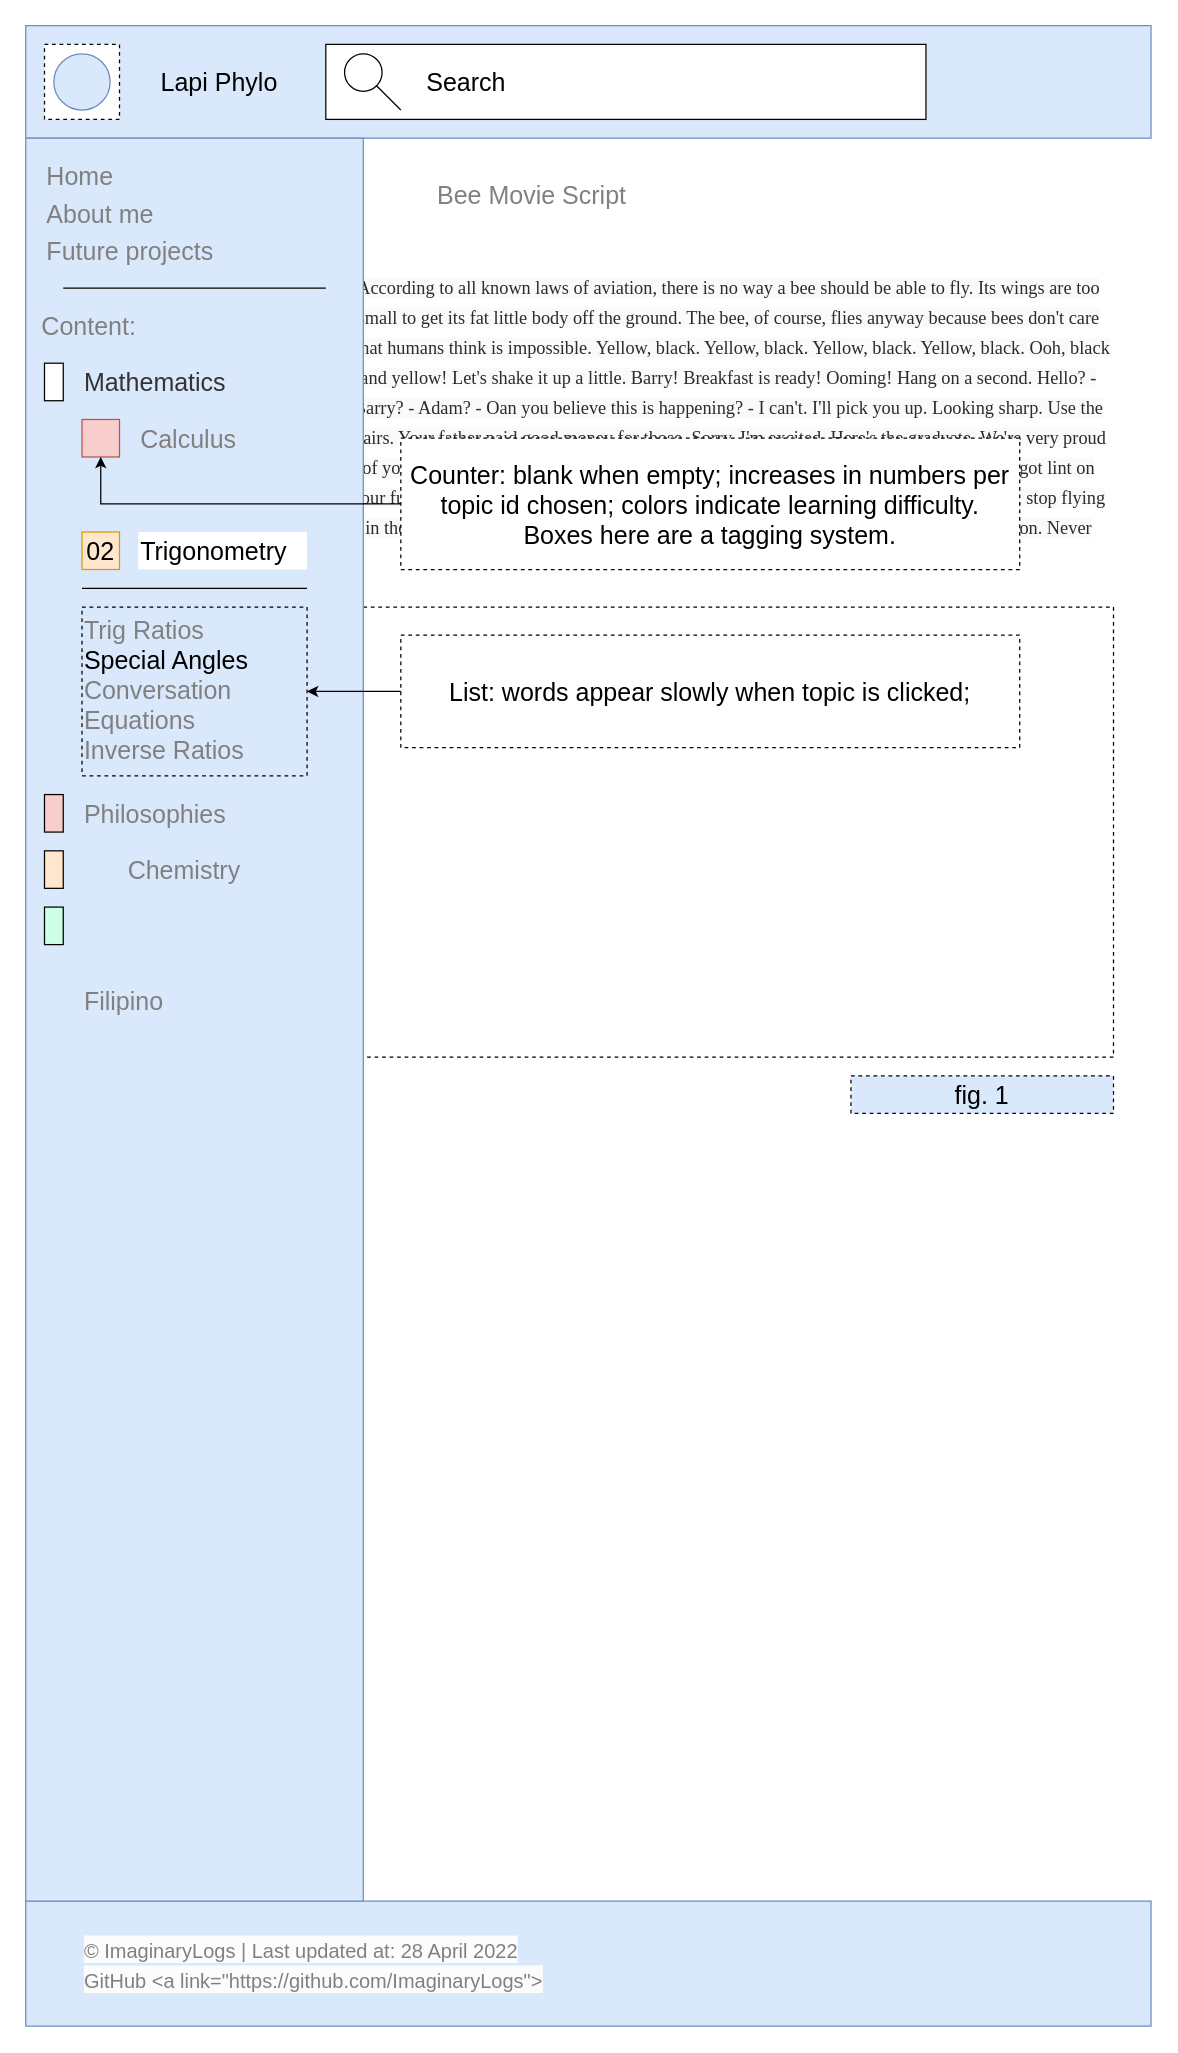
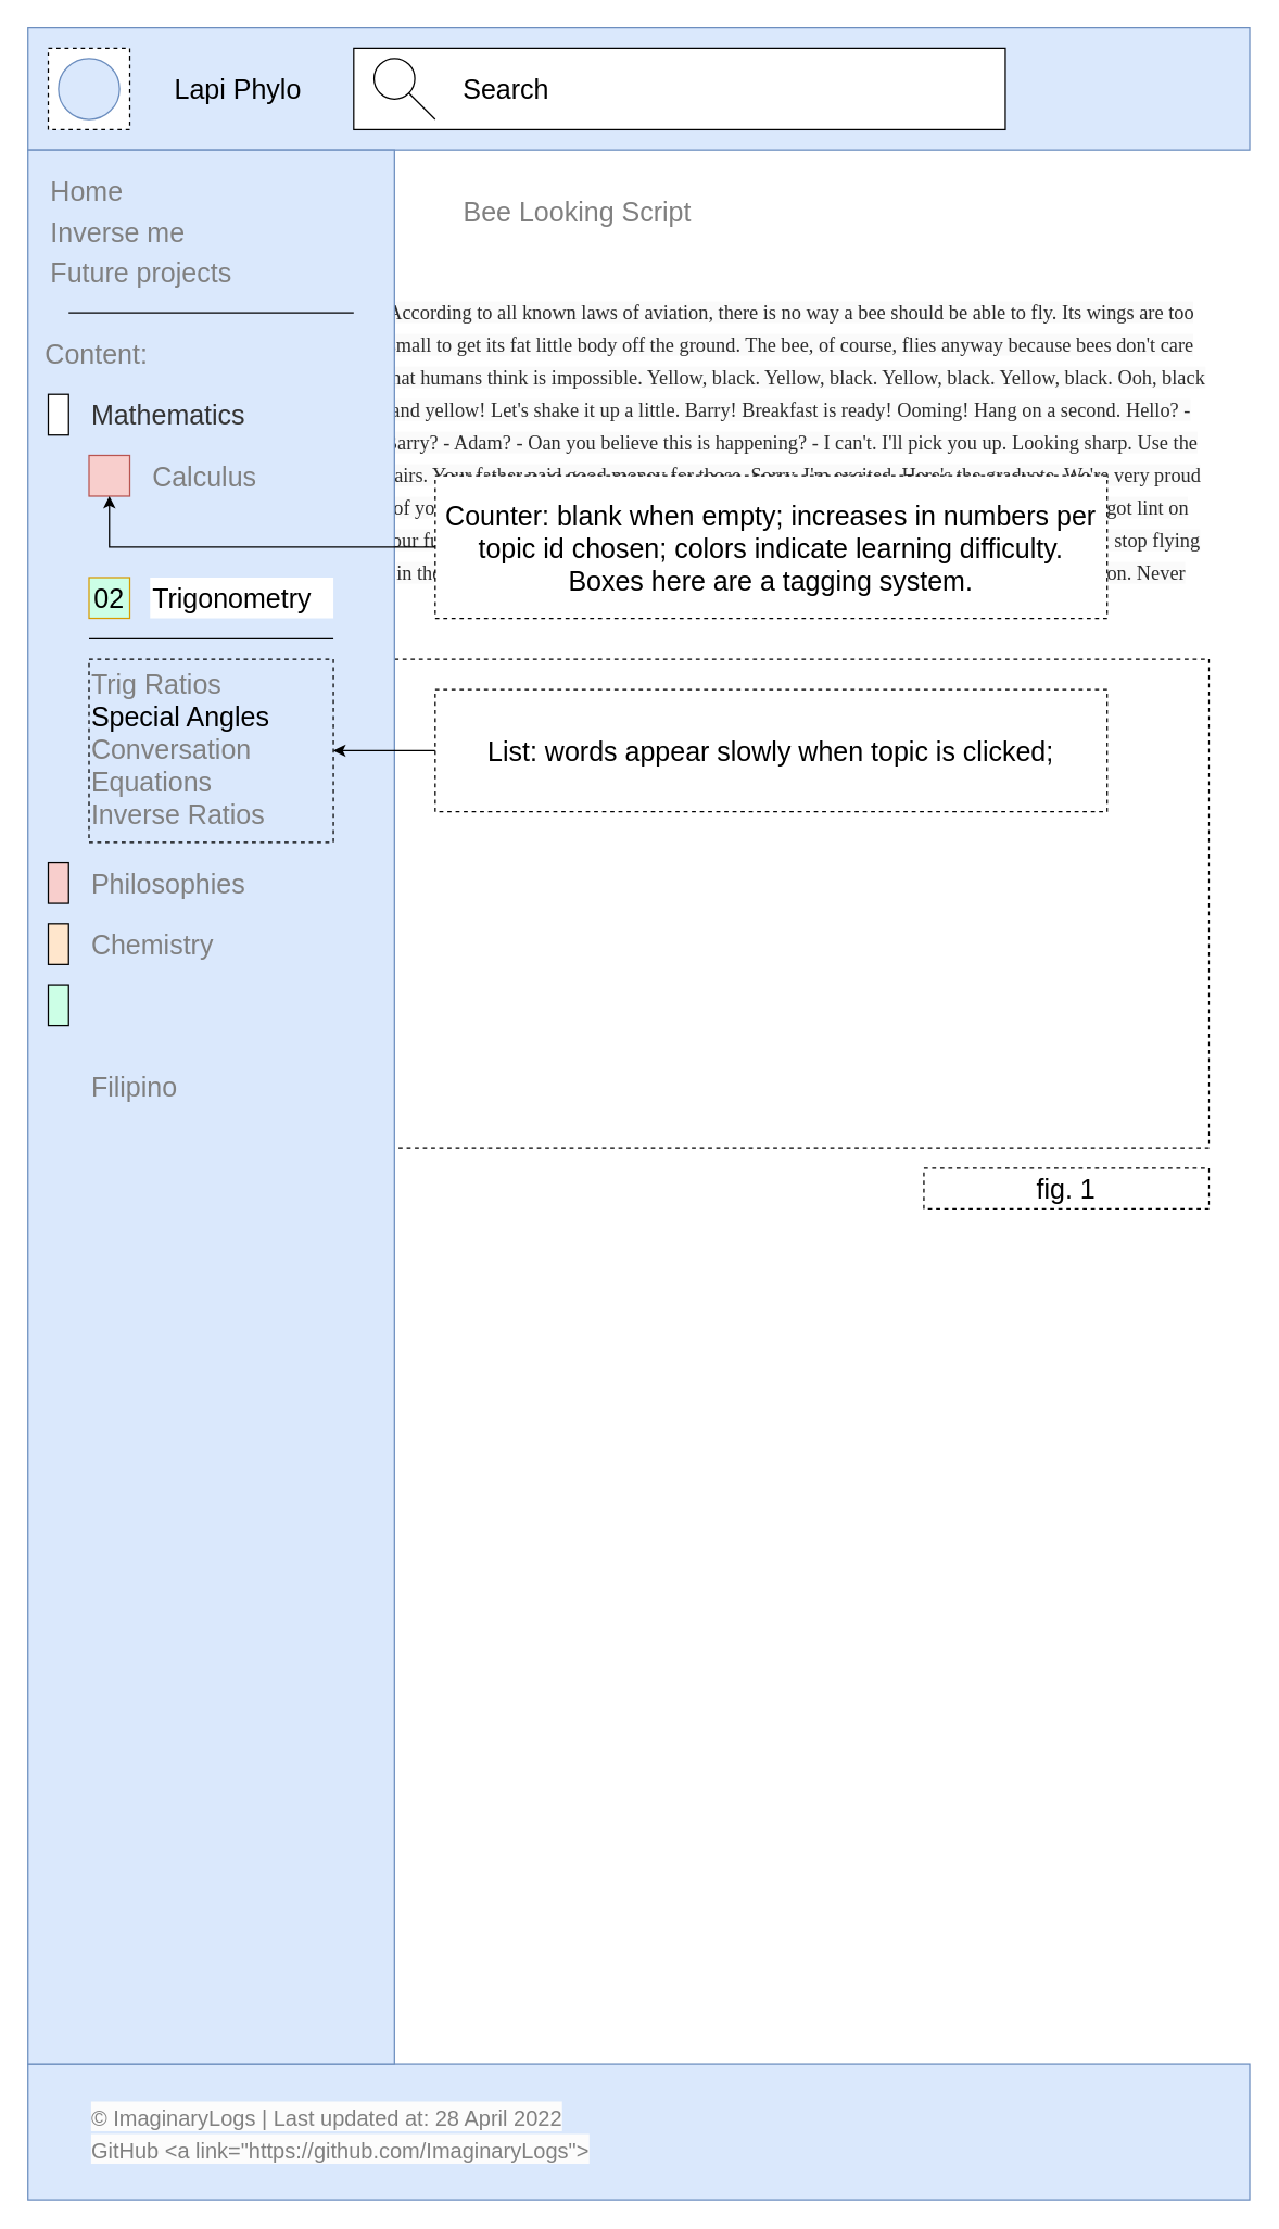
  <mxCell id="0" />
  <mxCell id="1" parent="0" />
  <mxCell id="2" value="&lt;span style=&quot;color: rgb(44, 44, 44); font-family: georgia; font-size: 14.667px; background-color: rgb(250, 250, 250);&quot;&gt;According to all known laws of aviation, there is no way a bee should be able to fly. Its wings are too small to get its fat little body off the ground. The bee, of course, flies anyway because bees don't care what humans think is impossible. Yellow, black. Yellow, black. Yellow, black. Yellow, black. Ooh, black and yellow! Let's shake it up a little. Barry! Breakfast is ready! Ooming! Hang on a second. Hello? - Barry? - Adam? - Oan you believe this is happening? - I can't. I'll pick you up. Looking sharp. Use the stairs. Your father paid good money for those. Sorry. I'm excited. Here's the graduate. We're very proud of you, son. A perfect report card, all B's. Very proud. Ma! I got a thing going here. - You got lint on your fuzz. - Ow! That's me! - Wave to us! We'll be in row 118,000. - Bye! Barry, I told you, stop flying in the house! - Hey, Adam. - Hey, Barry. - Is that fuzz gel? - A little. Special day, graduation. Never thought I'd make it.&amp;nbsp;&lt;/span&gt;" style="text;html=1;strokeColor=none;fillColor=none;align=center;verticalAlign=middle;whiteSpace=wrap;rounded=0;dashed=1;fontSize=20;fontColor=#808080;" vertex="1" parent="1"><mxGeometry x="275" y="162.5" width="615" height="345" as="geometry" /></mxCell>
  <mxCell id="3" value="" style="rounded=0;whiteSpace=wrap;html=1;dashed=1;fontSize=20;" vertex="1" parent="1"><mxGeometry x="50" y="485" width="840" height="360" as="geometry" /></mxCell>
  <mxCell id="4" value="" style="rounded=0;whiteSpace=wrap;html=1;fillColor=#dae8fc;strokeColor=#6c8ebf;" vertex="1" parent="1"><mxGeometry width="900" height="90" as="geometry" x="20" y="20" /></mxCell>
  <mxCell id="5" value="" style="whiteSpace=wrap;html=1;aspect=fixed;dashed=1;" vertex="1" parent="1"><mxGeometry x="35" y="35" width="60" height="60" as="geometry" /></mxCell>
  <mxCell id="6" value="Lapi Phylo" style="text;html=1;strokeColor=none;fillColor=none;align=center;verticalAlign=middle;whiteSpace=wrap;rounded=0;fontSize=20;" vertex="1" parent="1"><mxGeometry x="115" y="35" width="120" height="60" as="geometry" /></mxCell>
  <mxCell id="7" value="" style="rounded=0;whiteSpace=wrap;html=1;" vertex="1" parent="1"><mxGeometry x="260" y="35" width="480" height="60" as="geometry" /></mxCell>
  <mxCell id="8" value="" style="ellipse;whiteSpace=wrap;html=1;aspect=fixed;" vertex="1" parent="1"><mxGeometry x="275" y="42.5" width="30" height="30" as="geometry" /></mxCell>
  <mxCell id="9" value="" style="endArrow=none;html=1;rounded=0;entryX=1;entryY=1;entryDx=0;entryDy=0;" edge="1" parent="1" target="8"><mxGeometry width="50" height="50" relative="1" as="geometry"><mxPoint x="320" y="87.5" as="sourcePoint" /><mxPoint x="305" y="72.5" as="targetPoint" /><Array as="points" /></mxGeometry></mxCell>
  <mxCell id="10" value="" style="rounded=0;whiteSpace=wrap;html=1;fontSize=20;fillColor=#dae8fc;strokeColor=#6c8ebf;" vertex="1" parent="1"><mxGeometry y="1520" width="900" height="100" as="geometry" x="20" /></mxCell>
  <mxCell id="11" value="&lt;span style=&quot;background-color: rgb(252 , 252 , 252)&quot;&gt;&lt;font color=&quot;#808080&quot;&gt;&lt;span style=&quot;font-size: 16px&quot;&gt;© ImaginaryLogs | Last updated at: 28 April 2022&lt;/span&gt;&lt;/font&gt;&lt;br&gt;&lt;font color=&quot;#808080&quot;&gt;&lt;span style=&quot;font-size: 16px&quot;&gt;GitHub &amp;lt;a link=&quot;https://github.com/ImaginaryLogs&lt;/span&gt;&lt;/font&gt;&lt;font color=&quot;#808080&quot;&gt;&lt;span style=&quot;font-size: 16px&quot;&gt;&quot;&amp;gt;&lt;/span&gt;&lt;/font&gt;&lt;br&gt;&lt;/span&gt;" style="text;html=1;align=left;verticalAlign=middle;rounded=0;fontSize=20;whiteSpace=wrap;horizontal=1;fillColor=none;strokeColor=none;" vertex="1" parent="1"><mxGeometry x="65" y="1547.5" width="405" height="45" as="geometry" /></mxCell>
  <mxCell id="12" value="" style="rounded=0;whiteSpace=wrap;html=1;fontSize=20;fillColor=#dae8fc;strokeColor=#6c8ebf;" vertex="1" parent="1"><mxGeometry y="110" width="270" height="1410" as="geometry" x="20" /></mxCell>
  <mxCell id="13" value="Search" style="text;html=1;strokeColor=none;fillColor=none;align=center;verticalAlign=middle;whiteSpace=wrap;rounded=0;fontSize=20;" vertex="1" parent="1"><mxGeometry x="335" y="50" width="75" height="30" as="geometry" /></mxCell>
  <mxCell id="14" value="Mathematics" style="text;html=1;strokeColor=none;fillColor=none;align=left;verticalAlign=middle;whiteSpace=wrap;rounded=0;fontSize=20;gradientColor=#ffffff;fontColor=#333333;" vertex="1" parent="1"><mxGeometry x="65" y="290" width="135" height="30" as="geometry" /></mxCell>
  <mxCell id="15" value="" style="endArrow=none;html=1;rounded=0;fontSize=20;" edge="1" parent="1"><mxGeometry width="50" height="50" relative="1" as="geometry"><mxPoint x="50" y="230" as="sourcePoint" /><mxPoint x="260" y="230" as="targetPoint" /></mxGeometry></mxCell>
  <mxCell id="16" value="" style="rounded=0;whiteSpace=wrap;html=1;fontSize=20;fillColor=default;" vertex="1" parent="1"><mxGeometry x="35" y="290" width="15" height="30" as="geometry" /></mxCell>
  <mxCell id="17" value="" style="rounded=0;whiteSpace=wrap;html=1;fontSize=20;fillColor=#f8cecc;strokeColor=#b85450;" vertex="1" parent="1"><mxGeometry x="65" y="335" width="30" height="30" as="geometry" /></mxCell>
  <mxCell id="18" value="Calculus" style="text;html=1;strokeColor=none;fillColor=none;align=left;verticalAlign=middle;whiteSpace=wrap;rounded=0;fontSize=20;gradientColor=#ffffff;fontColor=#808080;" vertex="1" parent="1"><mxGeometry x="110" y="335" width="90" height="30" as="geometry" /></mxCell>
- <mxCell id="19" value="02" style="rounded=0;whiteSpace=wrap;html=1;fontSize=20;fillColor=#ffe6cc;strokeColor=#d79b00;" vertex="1" parent="1"><mxGeometry x="65" y="425" width="30" height="30" as="geometry" /></mxCell>
+ <mxCell id="19" value="02" style="rounded=0;whiteSpace=wrap;html=1;fontSize=20;fillColor=#ccffe6;strokeColor=#d79b00;" vertex="1" parent="1"><mxGeometry x="65" y="425" width="30" height="30" as="geometry" /></mxCell>
  <mxCell id="20" value="Trigonometry" style="text;html=1;strokeColor=none;fillColor=default;align=left;verticalAlign=middle;whiteSpace=wrap;rounded=0;fontSize=20;gradientColor=#ffffff;" vertex="1" parent="1"><mxGeometry x="110" y="425" width="135" height="30" as="geometry" /></mxCell>
  <mxCell id="21" style="edgeStyle=orthogonalEdgeStyle;rounded=0;orthogonalLoop=1;jettySize=auto;html=1;entryX=0.5;entryY=1;entryDx=0;entryDy=0;fontSize=20;fontColor=#808080;" edge="1" parent="1" source="22" target="17"><mxGeometry relative="1" as="geometry" /></mxCell>
  <mxCell id="22" value="Counter: blank when empty; increases in numbers per topic id chosen; colors indicate learning difficulty.&lt;br&gt;Boxes here are a tagging system." style="rounded=0;whiteSpace=wrap;html=1;fontSize=20;fillColor=default;gradientColor=#ffffff;dashed=1;" vertex="1" parent="1"><mxGeometry x="320" y="350" width="495" height="105" as="geometry" /></mxCell>
  <mxCell id="23" value="&lt;font&gt;Home&lt;/font&gt;" style="text;html=1;strokeColor=none;fillColor=none;align=left;verticalAlign=middle;whiteSpace=wrap;rounded=0;fontSize=20;gradientColor=#ffffff;fontColor=#808080;" vertex="1" parent="1"><mxGeometry x="35" y="125" width="135" height="30" as="geometry" /></mxCell>
- <mxCell id="24" value="About me" style="text;html=1;strokeColor=none;fillColor=none;align=left;verticalAlign=middle;whiteSpace=wrap;rounded=0;fontSize=20;gradientColor=#ffffff;fontColor=#808080;" vertex="1" parent="1"><mxGeometry x="35" y="155" width="135" height="30" as="geometry" /></mxCell>
+ <mxCell id="24" value="Inverse me" style="text;html=1;strokeColor=none;fillColor=none;align=left;verticalAlign=middle;whiteSpace=wrap;rounded=0;fontSize=20;gradientColor=#ffffff;fontColor=#808080;" vertex="1" parent="1"><mxGeometry x="35" y="155" width="135" height="30" as="geometry" /></mxCell>
  <mxCell id="25" value="Future projects" style="text;html=1;strokeColor=none;fillColor=none;align=left;verticalAlign=middle;whiteSpace=wrap;rounded=0;fontSize=20;gradientColor=#ffffff;fontColor=#808080;" vertex="1" parent="1"><mxGeometry x="35" y="185" width="165" height="30" as="geometry" /></mxCell>
  <mxCell id="26" value="&lt;span&gt;Trig Ratios&lt;/span&gt;&lt;br&gt;&lt;span&gt;&lt;font color=&quot;#000000&quot;&gt;Special Angles&lt;br&gt;&lt;/font&gt;Conversation&lt;br&gt;Equations&lt;br&gt;Inverse Ratios&lt;br&gt;&lt;/span&gt;" style="rounded=0;whiteSpace=wrap;html=1;dashed=1;fontSize=20;align=left;verticalAlign=top;fillColor=none;fontColor=#808080;" vertex="1" parent="1"><mxGeometry x="65" y="485" width="180" height="135" as="geometry" /></mxCell>
  <mxCell id="27" value="" style="endArrow=none;html=1;rounded=0;fontSize=20;fontColor=#000000;" edge="1" parent="1"><mxGeometry width="50" height="50" relative="1" as="geometry"><mxPoint x="65" y="470" as="sourcePoint" /><mxPoint x="245" y="470" as="targetPoint" /></mxGeometry></mxCell>
  <mxCell id="28" style="edgeStyle=orthogonalEdgeStyle;rounded=0;orthogonalLoop=1;jettySize=auto;html=1;entryX=1;entryY=0.5;entryDx=0;entryDy=0;fontSize=20;fontColor=#808080;" edge="1" parent="1" source="29" target="26"><mxGeometry relative="1" as="geometry" /></mxCell>
  <mxCell id="29" value="&lt;font color=&quot;#000000&quot;&gt;List: words appear slowly when topic is clicked;&lt;/font&gt;" style="rounded=0;whiteSpace=wrap;html=1;dashed=1;fontSize=20;fontColor=#808080;strokeColor=default;fillColor=none;gradientColor=#ffffff;" vertex="1" parent="1"><mxGeometry x="320" y="507.5" width="495" height="90" as="geometry" /></mxCell>
  <mxCell id="30" value="Filipino" style="text;html=1;strokeColor=none;fillColor=none;align=left;verticalAlign=middle;whiteSpace=wrap;rounded=0;fontSize=20;gradientColor=#ffffff;fontColor=#808080;" vertex="1" parent="1"><mxGeometry x="65" y="785" width="135" height="30" as="geometry" /></mxCell>
  <mxCell id="31" value="" style="rounded=0;whiteSpace=wrap;html=1;fontSize=20;fillColor=#CCFFE6;fontColor=none;noLabel=1;" vertex="1" parent="1"><mxGeometry x="35" y="725" width="15" height="30" as="geometry" /></mxCell>
- <mxCell id="32" value="Chemistry" style="text;html=1;strokeColor=none;fillColor=none;align=left;verticalAlign=middle;whiteSpace=wrap;rounded=0;fontSize=20;gradientColor=#ffffff;fontColor=#808080;" vertex="1" parent="1"><mxGeometry x="100" y="680" width="135" height="30" as="geometry" /></mxCell>
+ <mxCell id="32" value="Chemistry" style="text;html=1;strokeColor=none;fillColor=none;align=left;verticalAlign=middle;whiteSpace=wrap;rounded=0;fontSize=20;gradientColor=#ffffff;fontColor=#808080;" vertex="1" parent="1"><mxGeometry x="65" y="680" width="135" height="30" as="geometry" /></mxCell>
  <mxCell id="33" value="" style="rounded=0;whiteSpace=wrap;html=1;fontSize=20;fillColor=#FFE6CC;fontColor=none;noLabel=1;" vertex="1" parent="1"><mxGeometry x="35" y="680" width="15" height="30" as="geometry" /></mxCell>
  <mxCell id="34" value="" style="ellipse;whiteSpace=wrap;html=1;aspect=fixed;fontSize=20;strokeColor=#6c8ebf;fillColor=#dae8fc;" vertex="1" parent="1"><mxGeometry x="42.5" y="42.5" width="45" height="45" as="geometry" /></mxCell>
  <mxCell id="35" value="Content:" style="text;html=1;strokeColor=none;fillColor=none;align=left;verticalAlign=middle;whiteSpace=wrap;rounded=0;dashed=1;fontSize=20;fontColor=#808080;" vertex="1" parent="1"><mxGeometry x="31.25" y="245" width="97.5" height="30" as="geometry" /></mxCell>
  <mxCell id="36" value="" style="rounded=0;whiteSpace=wrap;html=1;fontSize=20;fillColor=#f8cecc;noLabel=1;strokeColor=#000000;" vertex="1" parent="1"><mxGeometry x="35" y="635" width="15" height="30" as="geometry" /></mxCell>
  <mxCell id="37" value="Philosophies" style="text;html=1;strokeColor=none;fillColor=none;align=left;verticalAlign=middle;whiteSpace=wrap;rounded=0;fontSize=20;gradientColor=#ffffff;fontColor=#808080;" vertex="1" parent="1"><mxGeometry x="65" y="635" width="135" height="30" as="geometry" /></mxCell>
- <mxCell id="38" value="fig. 1" style="rounded=0;whiteSpace=wrap;html=1;dashed=1;fontSize=20;fillColor=#dae8fc;" vertex="1" parent="1"><mxGeometry x="680" y="860" width="210" height="30" as="geometry" /></mxCell>
- <mxCell id="39" value="Bee Movie Script" style="text;html=1;strokeColor=none;fillColor=none;align=center;verticalAlign=middle;whiteSpace=wrap;rounded=0;dashed=1;fontSize=20;fontColor=#808080;" vertex="1" parent="1"><mxGeometry x="140" y="125" width="570" height="60" as="geometry" /></mxCell>
+ <mxCell id="38" value="fig. 1" style="rounded=0;whiteSpace=wrap;html=1;dashed=1;fontSize=20;" vertex="1" parent="1"><mxGeometry x="680" y="860" width="210" height="30" as="geometry" /></mxCell>
+ <mxCell id="39" value="Bee Looking Script" style="text;html=1;strokeColor=none;fillColor=none;align=center;verticalAlign=middle;whiteSpace=wrap;rounded=0;dashed=1;fontSize=20;fontColor=#808080;" vertex="1" parent="1"><mxGeometry x="140" y="125" width="570" height="60" as="geometry" /></mxCell>
